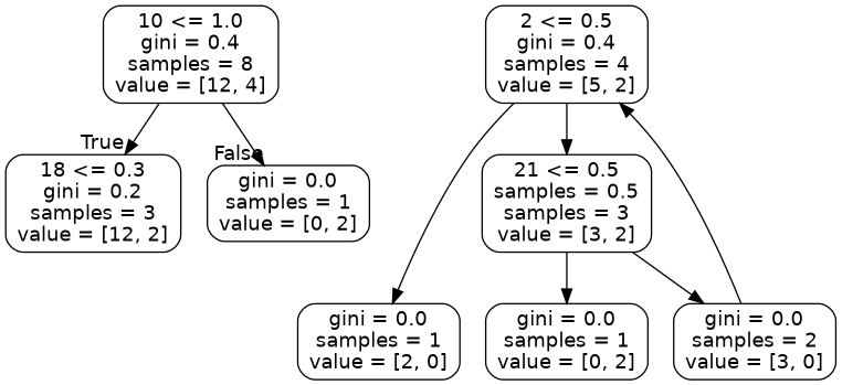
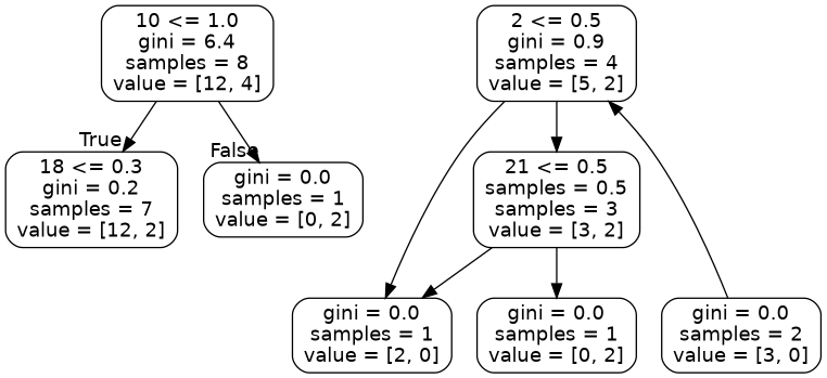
  digraph {
    node [color=black fontname=helvetica shape=box style=rounded]
    edge [fontname=helvetica]
-   n1 [label="10 <= 1.0\ngini = 0.4\nsamples = 8\nvalue = [12, 4]"]
-   n2 [label="18 <= 0.3\ngini = 0.2\nsamples = 3\nvalue = [12, 2]"]
+   n1 [label="10 <= 1.0\ngini = 6.4\nsamples = 8\nvalue = [12, 4]"]
+   n2 [label="18 <= 0.3\ngini = 0.2\nsamples = 7\nvalue = [12, 2]"]
    n3 [label="gini = 0.0\nsamples = 1\nvalue = [0, 2]"]
-   n4 [label="2 <= 0.5\ngini = 0.4\nsamples = 4\nvalue = [5, 2]"]
+   n4 [label="2 <= 0.5\ngini = 0.9\nsamples = 4\nvalue = [5, 2]"]
    n5 [label="21 <= 0.5\nsamples = 0.5\nsamples = 3\nvalue = [3, 2]"]
    n6 [label="gini = 0.0\nsamples = 1\nvalue = [2, 0]"]
    n7 [label="gini = 0.0\nsamples = 2\nvalue = [3, 0]"]
    n8 [label="gini = 0.0\nsamples = 1\nvalue = [0, 2]"]
    n1 -> n2 [headlabel=True labelangle=45 labeldistance=2.5]
    n1 -> n3 [headlabel=False labelangle=-45 labeldistance=2.5]
    n4 -> n5
    n4 -> n6
-   n5 -> n7
+   n5 -> n6
    n5 -> n8
    n7 -> n4
  }
